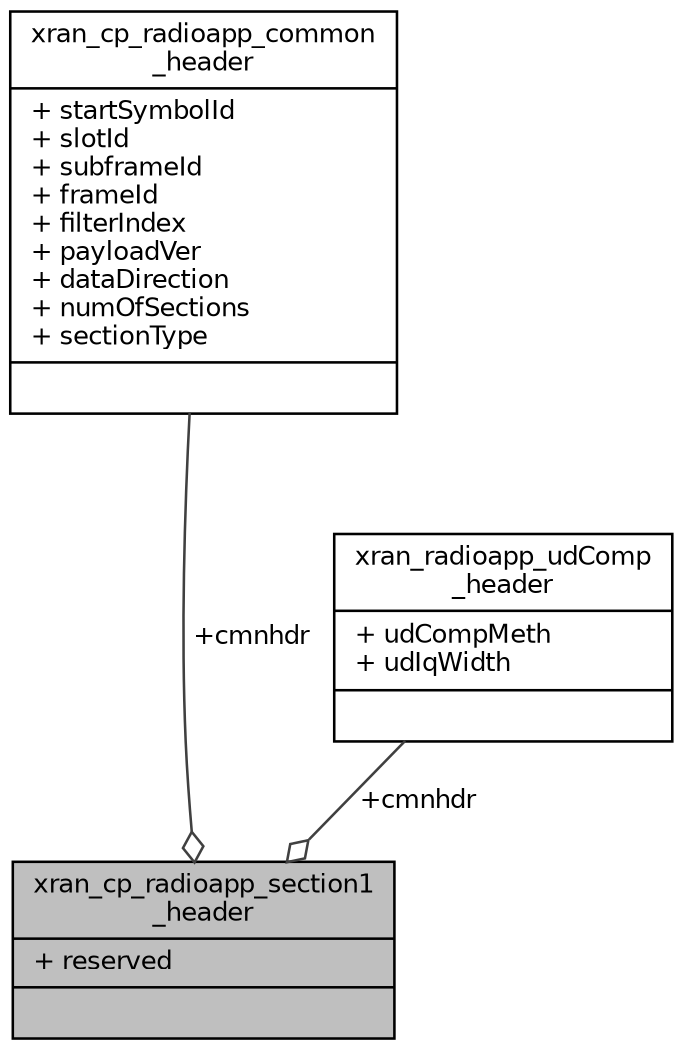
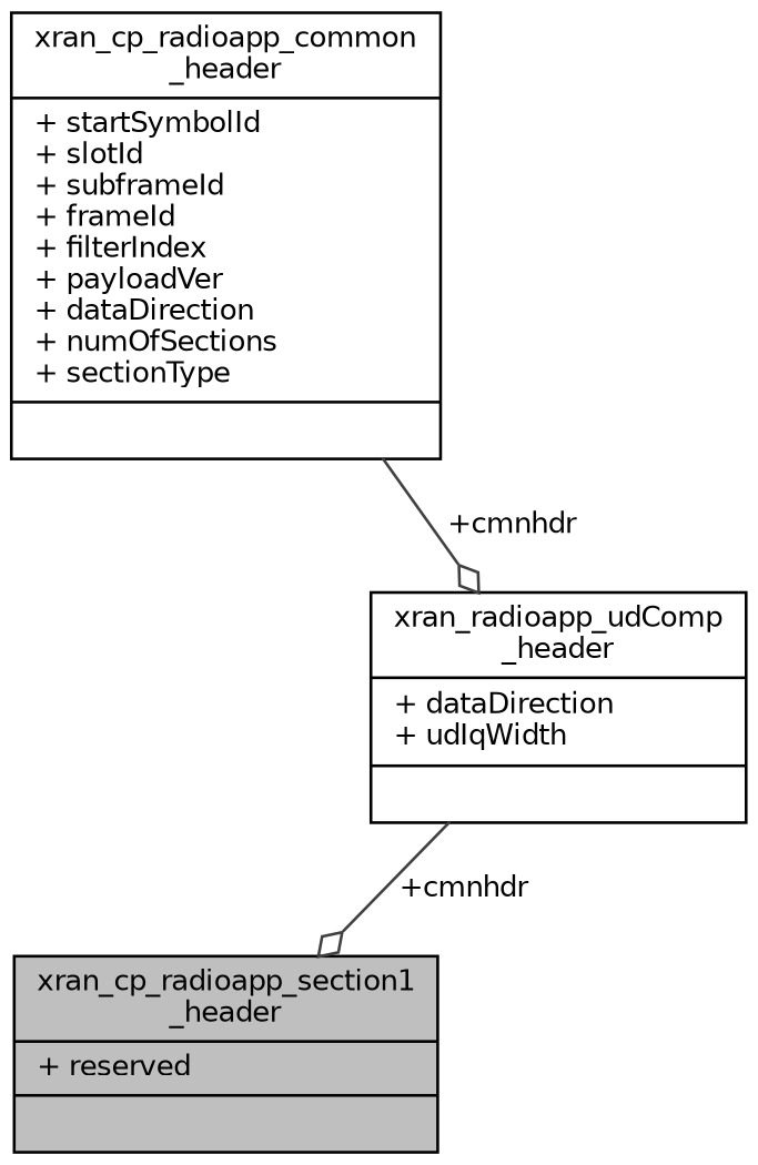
  digraph {
    node [color=black fillcolor=white fontname=Helvetica fontsize=10 shape=record style=filled]
    edge [arrowhead=odiamond color=grey25 fontname=Helvetica fontsize=10 labelfontname=Helvetica labelfontsize=10 style=solid]
    n1 [fillcolor=grey75 fontcolor=black height=0.2 label="{xran_cp_radioapp_section1\l_header\n|+ reserved\l|}" width=0.4]
    n2 [height=0.2 label="{xran_cp_radioapp_common\l_header\n|+ startSymbolId\l+ slotId\l+ subframeId\l+ frameId\l+ filterIndex\l+ payloadVer\l+ dataDirection\l+ numOfSections\l+ sectionType\l|}" width=0.4]
-   n3 [height=0.2 label="{xran_radioapp_udComp\l_header\n|+ udCompMeth\l+ udIqWidth\l|}" width=0.4]
-   n2 -> n1 [label=" +cmnhdr"]
+   n3 [height=0.2 label="{xran_radioapp_udComp\l_header\n|+ dataDirection\l+ udIqWidth\l|}" width=0.4]
+   n2 -> n3 [label=" +cmnhdr"]
    n3 -> n1 [label=" +cmnhdr"]
  }
